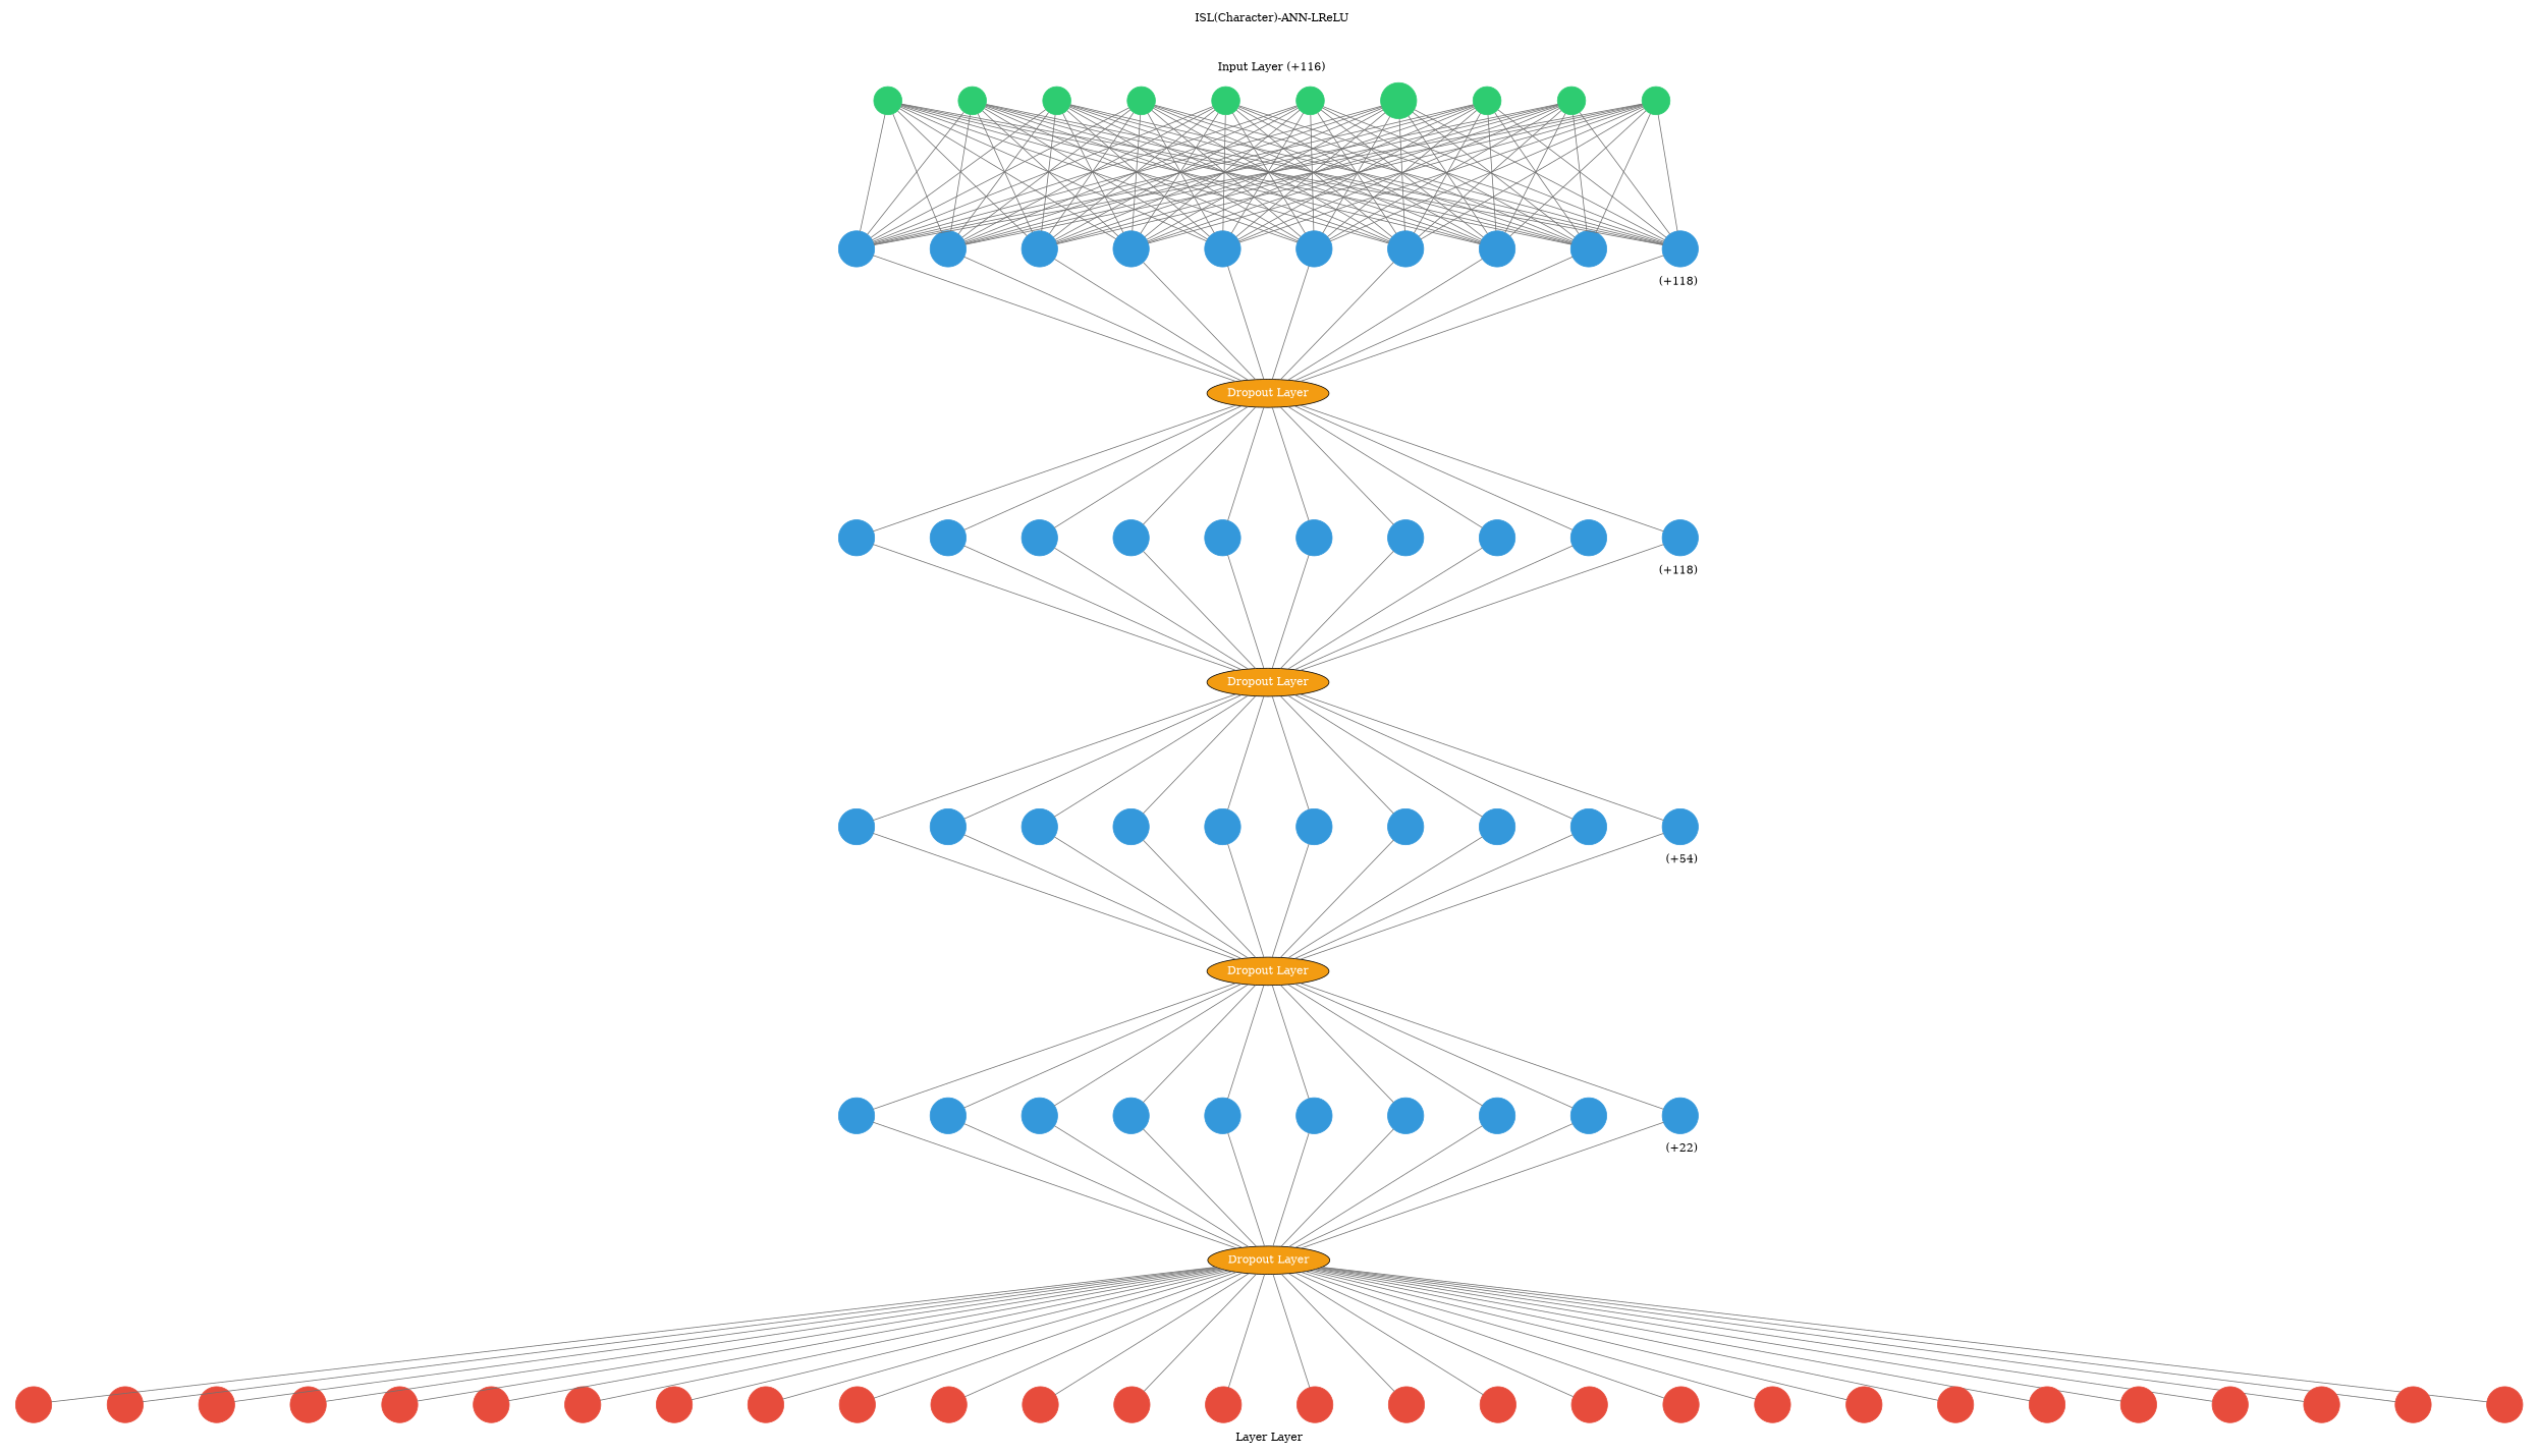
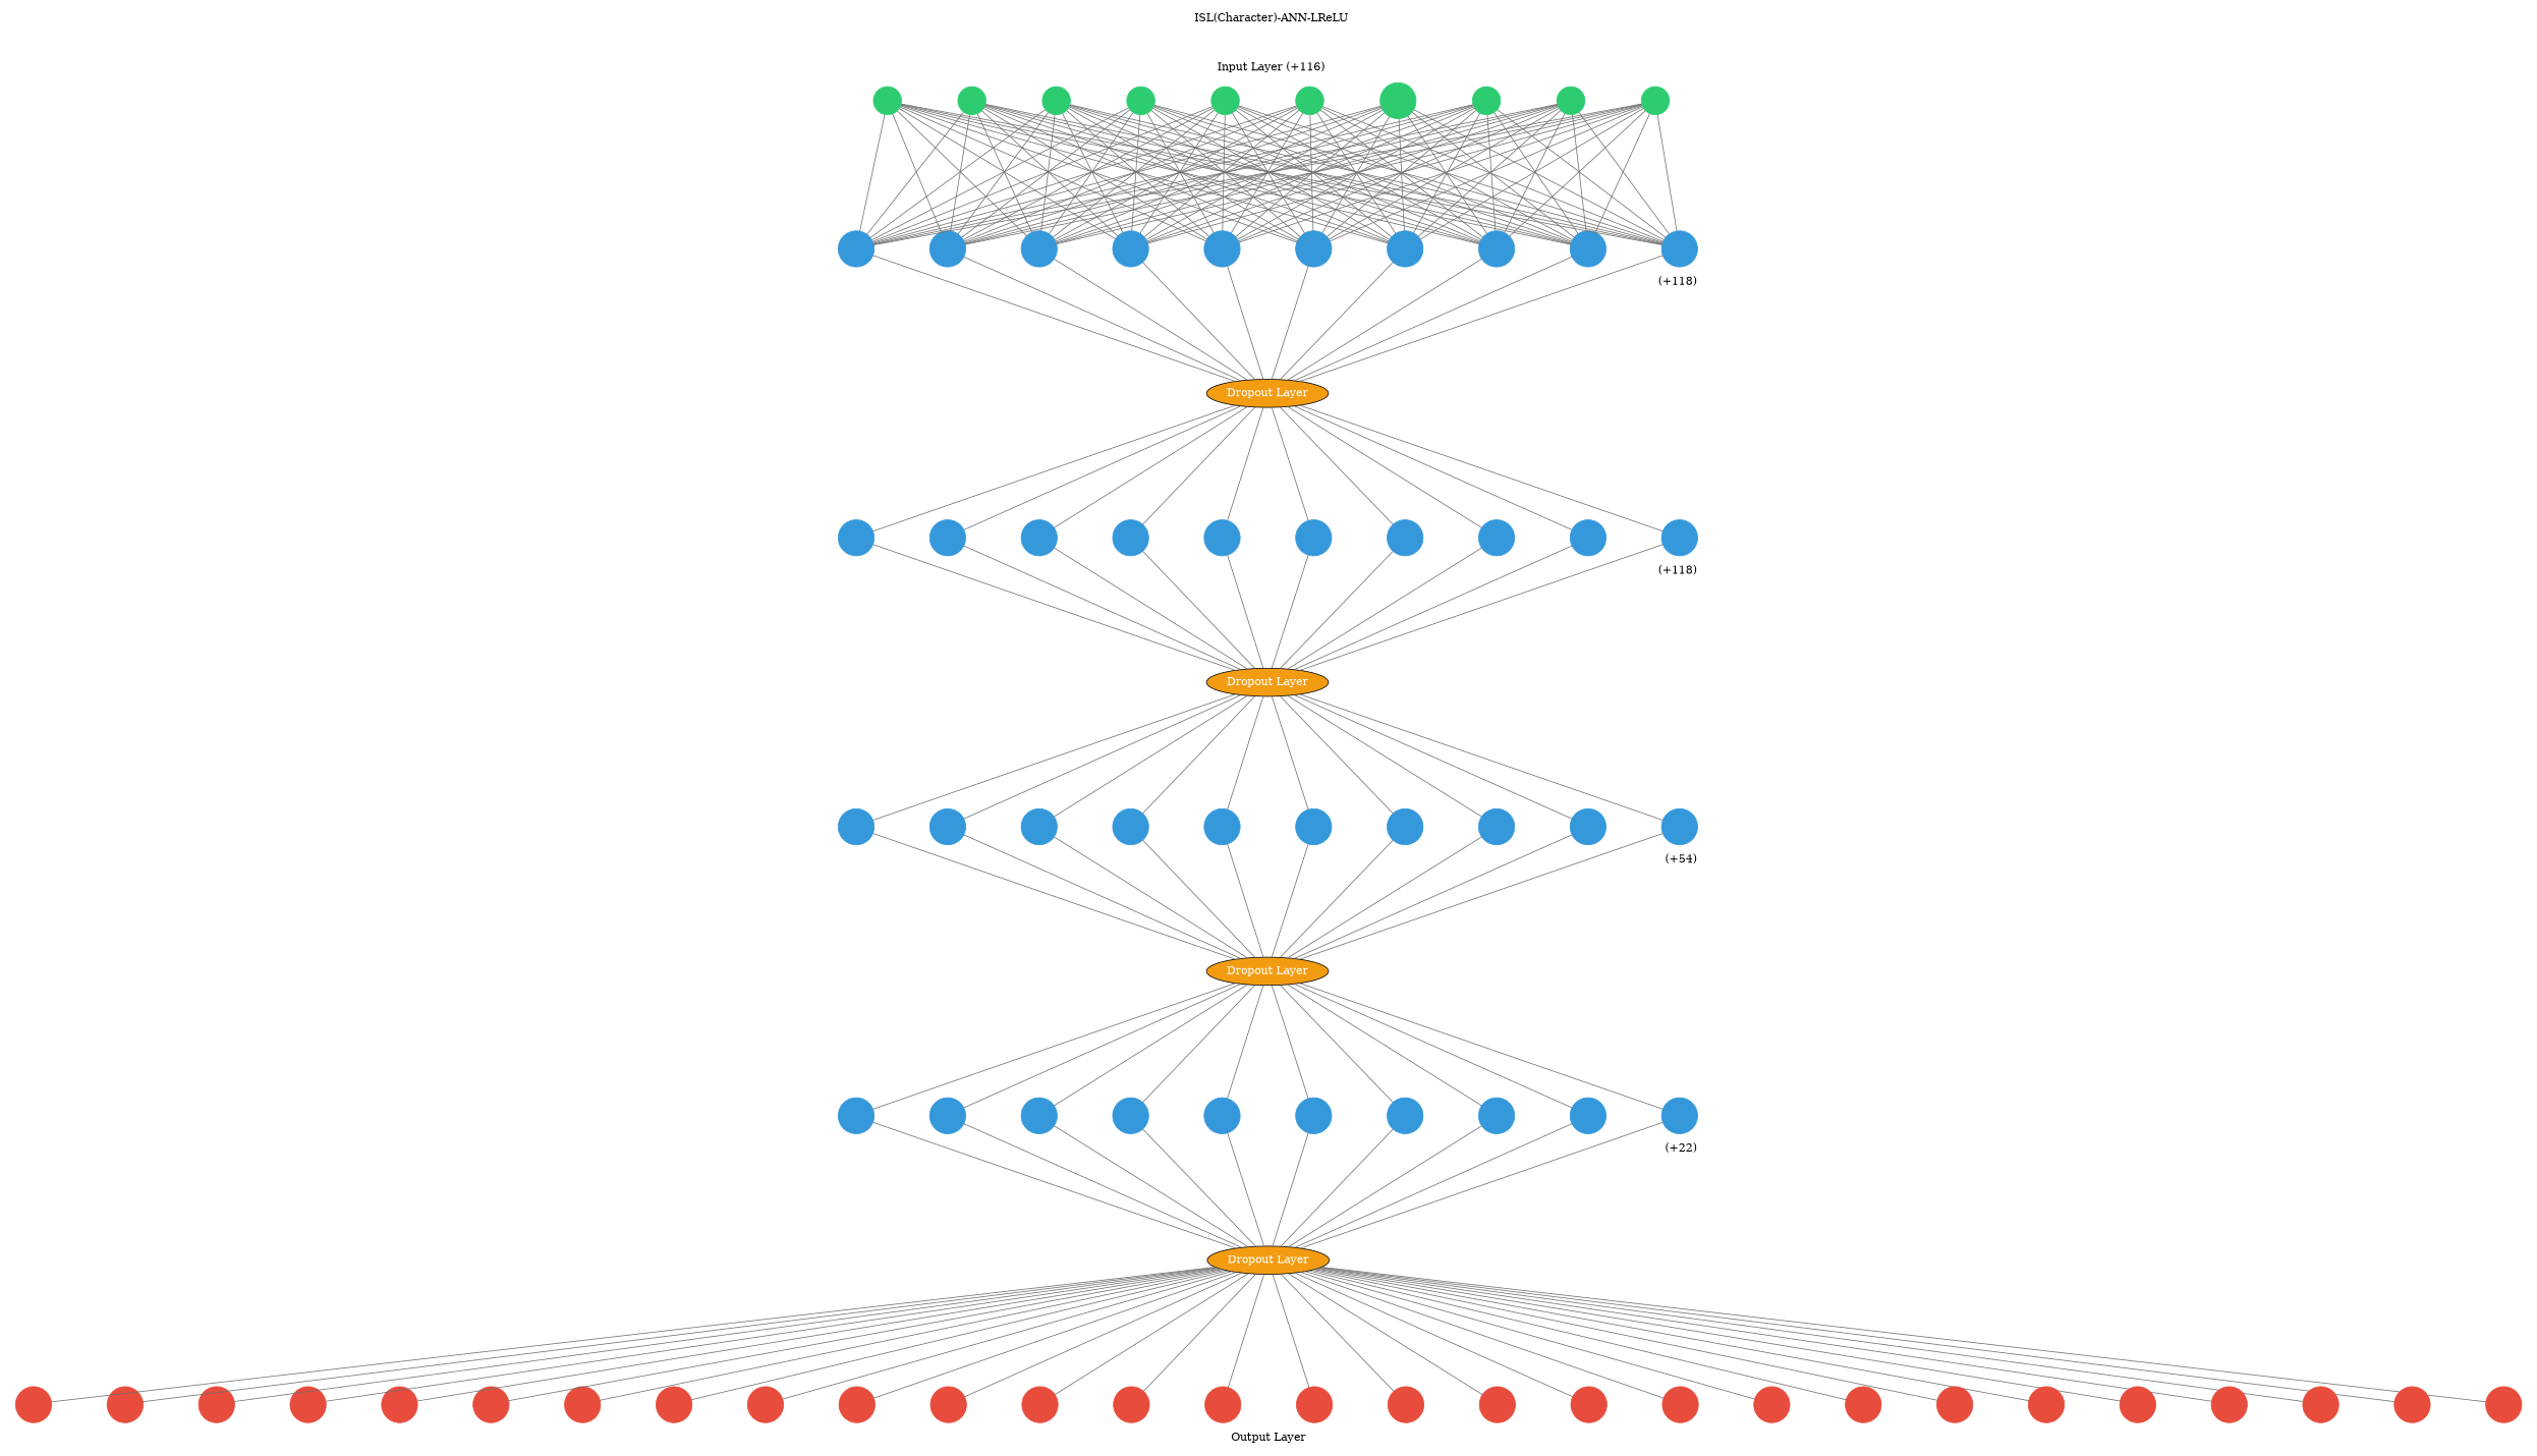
  digraph {
    arrowShape=none
    nodesep=1
    ranksep=2
    splines=false
    node [color="#3498db" fontcolor="#3498db" shape=circle style=filled]
    edge [arrowhead=none color="#707070"]
    1 [color="#2ecc71" fontcolor="#2ecc71"]
    2 [color="#2ecc71" fontcolor="#2ecc71"]
    3 [color="#2ecc71" fontcolor="#2ecc71"]
    4 [color="#2ecc71" fontcolor="#2ecc71"]
    5 [color="#2ecc71" fontcolor="#2ecc71"]
    6 [color="#2ecc71" fontcolor="#2ecc71"]
    7 [color="#2ecc71" fontcolor="#2ecc71"]
    8 [color="#2ecc71" fontcolor="#2ecc71"]
    9 [color="#2ecc71" fontcolor="#2ecc71"]
    10 [color="#2ecc71" fontcolor="#2ecc71"]
    11
    12
    13
    14
    15
    16
    17
    18
    19
    20
    n21 [fillcolor="#f39c12" fontcolor=white label="Dropout Layer" color="" shape=""]
    22
    23
    24
    25
    26
    27
    28
    29
    30
    31
    n32 [fillcolor="#f39c12" fontcolor=white label="Dropout Layer" color="" shape=""]
    n33 [fillcolor="#f39c12" fontcolor=white label="Dropout Layer" color="" shape=""]
    33
    34
    35
    36
    37
    38
    39
    40
    41
    42
    n44 [fillcolor="#f39c12" fontcolor=white label="Dropout Layer" color="" shape=""]
    44
    45
    46
    47
    48
    49
    50
    51
    52
    53
    55 [color="#e74c3c" fontcolor="#e74c3c"]
    56 [color="#e74c3c" fontcolor="#e74c3c"]
    57 [color="#e74c3c" fontcolor="#e74c3c"]
    58 [color="#e74c3c" fontcolor="#e74c3c"]
    59 [color="#e74c3c" fontcolor="#e74c3c"]
    60 [color="#e74c3c" fontcolor="#e74c3c"]
    61 [color="#e74c3c" fontcolor="#e74c3c"]
    62 [color="#e74c3c" fontcolor="#e74c3c"]
    63 [color="#e74c3c" fontcolor="#e74c3c"]
    64 [color="#e74c3c" fontcolor="#e74c3c"]
    65 [color="#e74c3c" fontcolor="#e74c3c"]
    66 [color="#e74c3c" fontcolor="#e74c3c"]
    67 [color="#e74c3c" fontcolor="#e74c3c"]
    68 [color="#e74c3c" fontcolor="#e74c3c"]
    69 [color="#e74c3c" fontcolor="#e74c3c"]
    70 [color="#e74c3c" fontcolor="#e74c3c"]
    71 [color="#e74c3c" fontcolor="#e74c3c"]
    72 [color="#e74c3c" fontcolor="#e74c3c"]
    73 [color="#e74c3c" fontcolor="#e74c3c"]
    74 [color="#e74c3c" fontcolor="#e74c3c"]
    75 [color="#e74c3c" fontcolor="#e74c3c"]
    76 [color="#e74c3c" fontcolor="#e74c3c"]
    77 [color="#e74c3c" fontcolor="#e74c3c"]
    78 [color="#e74c3c" fontcolor="#e74c3c"]
    79 [color="#e74c3c" fontcolor="#e74c3c"]
    80 [color="#e74c3c" fontcolor="#e74c3c"]
    81 [color="#e74c3c" fontcolor="#e74c3c"]
    82 [color="#e74c3c" fontcolor="#e74c3c"]
    subgraph cluster_1 {
      color=white
      label="ISL(Character)-ANN-LReLU\n\n\n\nInput Layer (+116)"
      rank=same
      1
      2
      3
      4
      5
      6
      7
      8
      9
      10
    }
    subgraph cluster_2 {
      color=white
      label=" (+118)"
      labeljust=right
      labelloc=b
      rank=same
      11
      12
      13
      14
      15
      16
      17
      18
      19
      20
    }
    subgraph cluster_3 {
      color=white
      n21
    }
    subgraph cluster_4 {
      color=white
      label=" (+118)"
      labeljust=right
      labelloc=b
      rank=same
      22
      23
      24
      25
      26
      27
      28
      29
      30
      31
    }
    subgraph cluster_5 {
      color=white
      n32
    }
    subgraph cluster_6 {
      color=white
      n33
    }
    subgraph cluster_7 {
      color=white
      label=" (+54)"
      labeljust=right
      labelloc=b
      rank=same
      33
      34
      35
      36
      37
      38
      39
      40
      41
      42
    }
    subgraph cluster_8 {
      color=white
      n44
    }
    subgraph cluster_9 {
      color=white
      label=" (+22)"
      labeljust=right
      labelloc=b
      rank=same
      44
      45
      46
      47
      48
      49
      50
      51
      52
      53
    }
    subgraph cluster_10 {
      color=white
-     label="Layer Layer"
+     label="Output Layer"
      labeljust=1
      labelloc=bottom
      rank=same
      55
      56
      57
      58
      59
      60
      61
      62
      63
      64
      65
      66
      67
      68
      69
      70
      71
      72
      73
      74
      75
      76
      77
      78
      79
      80
      81
      82
    }
    1 -> 11
    1 -> 12
    1 -> 13
    1 -> 14
    1 -> 15
    1 -> 16
    1 -> 17
    1 -> 18
    1 -> 19
    1 -> 20
    2 -> 11
    2 -> 12
    2 -> 13
    2 -> 14
    2 -> 15
    2 -> 16
    2 -> 17
    2 -> 18
    2 -> 19
    2 -> 20
    3 -> 11
    3 -> 12
    3 -> 13
    3 -> 14
    3 -> 15
    3 -> 16
    3 -> 17
    3 -> 18
    3 -> 19
    3 -> 20
    4 -> 11
    4 -> 12
    4 -> 13
    4 -> 14
    4 -> 15
    4 -> 16
    4 -> 17
    4 -> 18
    4 -> 19
    4 -> 20
    5 -> 11
    5 -> 12
    5 -> 13
    5 -> 14
    5 -> 15
    5 -> 16
    5 -> 17
    5 -> 18
    5 -> 19
    5 -> 20
    6 -> 11
    6 -> 12
    6 -> 13
    6 -> 14
    6 -> 15
    6 -> 16
    6 -> 17
    6 -> 18
    6 -> 19
    6 -> 20
    7 -> 11
    7 -> 12
    7 -> 13
    7 -> 14
    7 -> 15
    7 -> 16
    7 -> 17
    7 -> 18
    7 -> 19
    7 -> 20
    8 -> 11
    8 -> 12
    8 -> 13
    8 -> 14
    8 -> 15
    8 -> 16
    8 -> 17
    8 -> 18
    8 -> 19
    8 -> 20
    9 -> 11
    9 -> 12
    9 -> 13
    9 -> 14
    9 -> 15
    9 -> 16
    9 -> 17
    9 -> 18
    9 -> 19
    9 -> 20
    10 -> 11
    10 -> 12
    10 -> 13
    10 -> 14
    10 -> 15
    10 -> 16
    10 -> 17
    10 -> 18
    10 -> 19
    10 -> 20
    11 -> n21
    12 -> n21
    13 -> n21
    14 -> n21
    15 -> n21
    16 -> n21
    17 -> n21
    18 -> n21
    19 -> n21
    20 -> n21
    n21 -> 22
    n21 -> 23
    n21 -> 24
    n21 -> 25
    n21 -> 26
    n21 -> 27
    n21 -> 28
    n21 -> 29
    n21 -> 30
    n21 -> 31
    22 -> n33
    23 -> n33
    24 -> n33
    25 -> n33
    26 -> n33
    27 -> n33
    28 -> n33
    29 -> n33
    30 -> n33
    31 -> n33
    n32 -> 55
    n32 -> 56
    n32 -> 57
    n32 -> 58
    n32 -> 59
    n32 -> 60
    n32 -> 61
    n32 -> 62
    n32 -> 63
    n32 -> 64
    n32 -> 65
    n32 -> 66
    n32 -> 67
    n32 -> 68
    n32 -> 69
    n32 -> 70
    n32 -> 71
    n32 -> 72
    n32 -> 73
    n32 -> 74
    n32 -> 75
    n32 -> 76
    n32 -> 77
    n32 -> 78
    n32 -> 79
    n32 -> 80
    n32 -> 81
    n32 -> 82
    n33 -> 33
    n33 -> 34
    n33 -> 35
    n33 -> 36
    n33 -> 37
    n33 -> 38
    n33 -> 39
    n33 -> 40
    n33 -> 41
    n33 -> 42
    33 -> n44
    34 -> n44
    35 -> n44
    36 -> n44
    37 -> n44
    38 -> n44
    39 -> n44
    40 -> n44
    41 -> n44
    42 -> n44
    n44 -> 44
    n44 -> 45
    n44 -> 46
    n44 -> 47
    n44 -> 48
    n44 -> 49
    n44 -> 50
    n44 -> 51
    n44 -> 52
    n44 -> 53
    44 -> n32
    45 -> n32
    46 -> n32
    47 -> n32
    48 -> n32
    49 -> n32
    50 -> n32
    51 -> n32
    52 -> n32
    53 -> n32
  }
